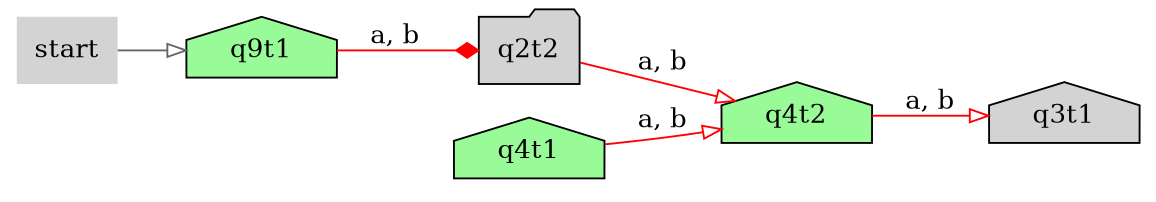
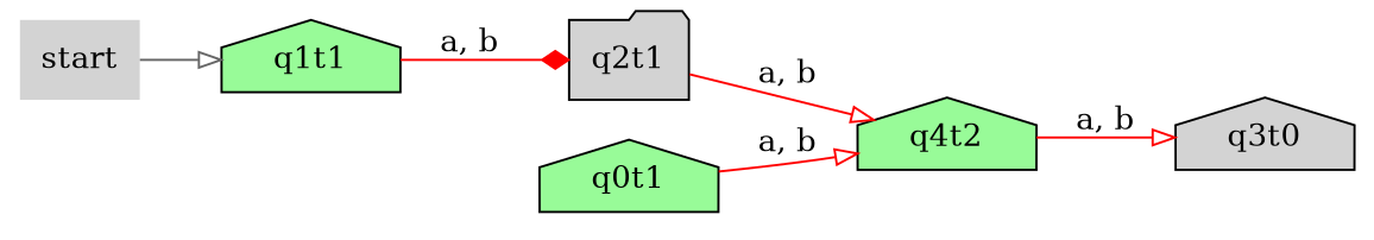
  digraph {
    rankdir=LR
    node [fillcolor=lightgrey shape=house style=filled]
    edge [arrowhead=onormal color=red]
    start [shape=none]
-   q1t1 [fillcolor=palegreen label=q9t1]
-   q2t2 [shape=folder]
+   q1t1 [fillcolor=palegreen]
+   q2t2 [shape=folder label=q2t1]
    q4t2 [fillcolor=palegreen]
-   q3t1
-   q4t1 [fillcolor=palegreen]
+   q3t1 [label=q3t0]
+   q4t1 [fillcolor=palegreen label=q0t1]
    start -> q1t1 [color=gray40]
    q1t1 -> q2t2 [arrowhead=diamond label="a, b"]
    q2t2 -> q4t2 [label="a, b"]
    q4t2 -> q3t1 [label="a, b"]
    q4t1 -> q4t2 [label="a, b"]
  }
